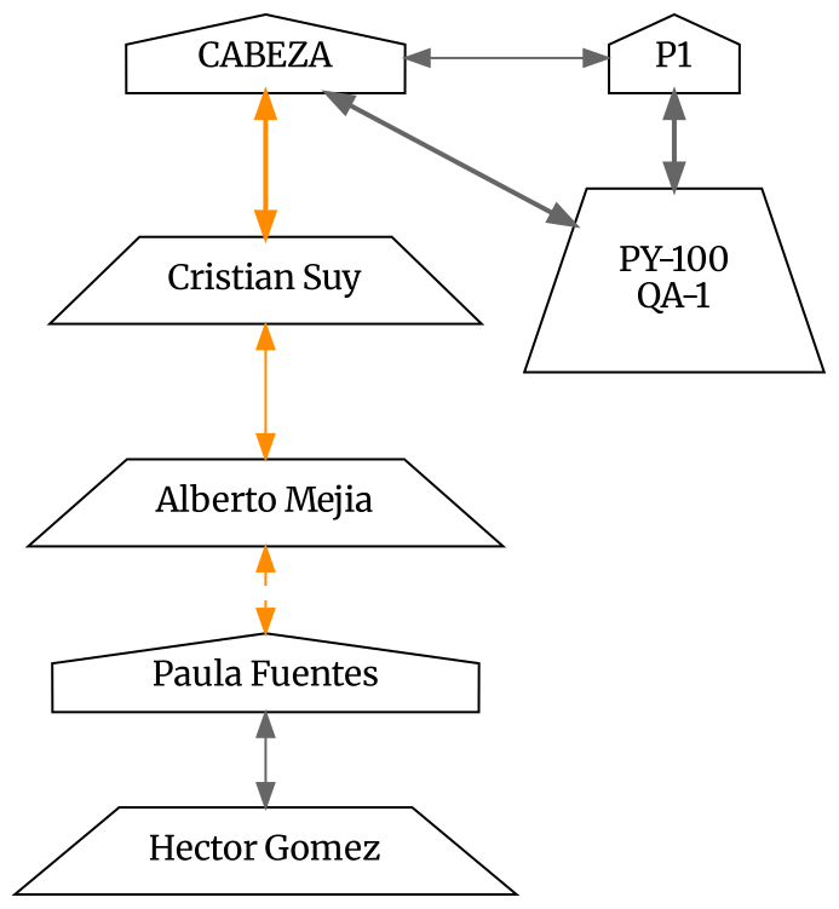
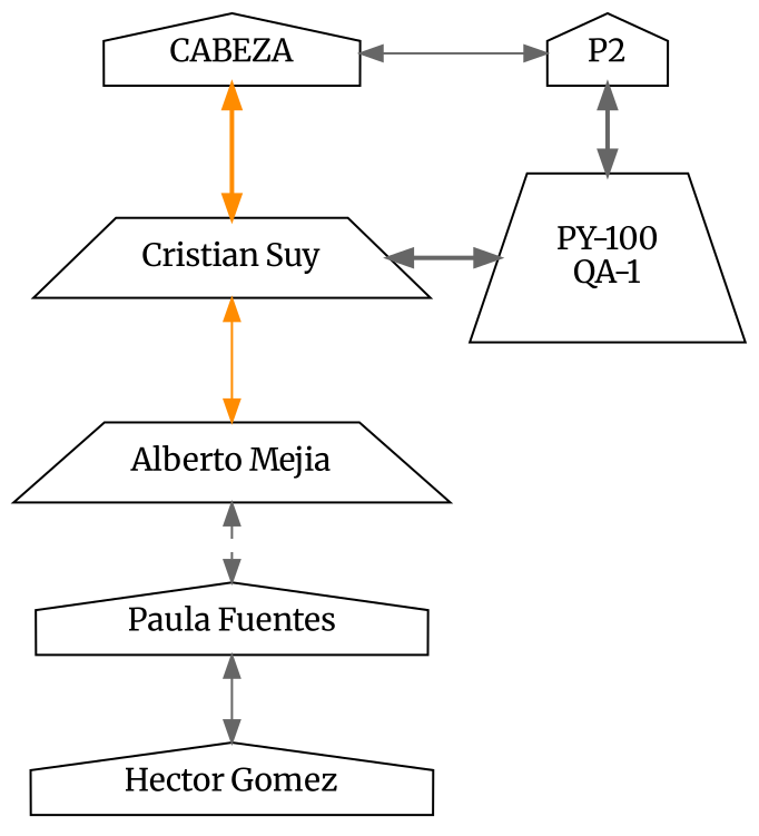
  digraph {
    fontname=Merriweather
    rankdir=UD
    node [fontname=Merriweather group=0 shape=house]
    edge [color=gray40 dir=both fontname=Merriweather style=solid]
    n1 [label="CABEZA\n"]
-   n2 [group=1 label=P1]
+   n2 [group=1 label=P2]
    n3 [label="Cristian Suy" shape=trapezium]
    n4 [group=1 label="PY-100\nQA-1" shape=trapezium]
    n5 [label="Alberto Mejia" shape=trapezium]
    n6 [label="Paula Fuentes"]
-   n7 [label="Hector Gomez" shape=trapezium]
+   n7 [label="Hector Gomez"]
    subgraph sub_1 {
      rank=same
      n1
      n2
    }
    subgraph sub_2 {
      rank=same
      n3
      n4
    }
    subgraph sub_3 {
      rank=same
      n5
    }
    subgraph sub_4 {
      rank=same
      n6
    }
    subgraph sub_5 {
      rank=same
      n7
    }
    n1 -> n2
    n1 -> n3 [color=darkorange style=bold]
    n2 -> n4 [style=bold]
-   n1 -> n4 [style=bold]
+   n3 -> n4 [style=bold]
    n3 -> n5 [color=darkorange]
-   n5 -> n6 [color=darkorange style=dashed]
+   n5 -> n6 [style=dashed]
    n6 -> n7
  }
